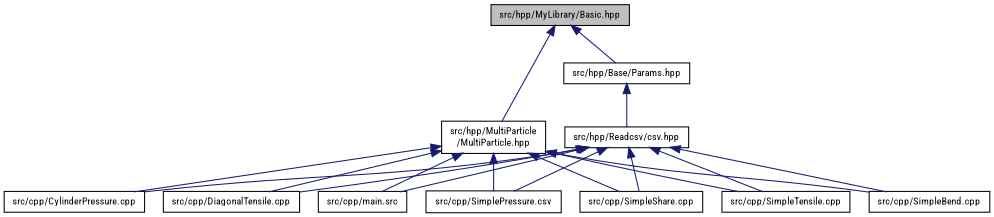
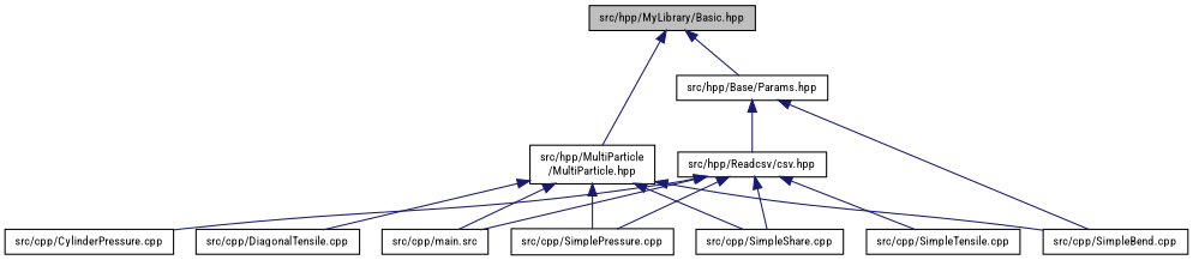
  digraph {
    fontname="Roboto Condensed"
    node [color=black fillcolor=white fontname="Roboto Condensed" fontsize=10 shape=record style=filled]
    edge [color=midnightblue dir=back fontname="Roboto Condensed" fontsize=10 labelfontname=Helvetica labelfontsize=10 style=solid]
    n1 [fillcolor=grey75 fontcolor=black height=0.2 label="src/hpp/MyLibrary/Basic.hpp" width=0.4]
    n2 [height=0.2 label="src/hpp/Base/Params.hpp" width=0.4]
    n3 [height=0.2 label="src/hpp/MultiParticle\l/MultiParticle.hpp" width=0.4]
    n4 [height=0.2 label="src/hpp/Readcsv/csv.hpp" width=0.4]
    n5 [height=0.2 label="src/cpp/CylinderPressure.cpp" width=0.4]
    n6 [height=0.2 label="src/cpp/DiagonalTensile.cpp" width=0.4]
    n7 [height=0.2 label="src/cpp/main.src" width=0.4]
    n8 [height=0.2 label="src/cpp/SimpleBend.cpp" width=0.4]
-   n9 [height=0.2 label="src/cpp/SimplePressure.csv" width=0.4]
+   n9 [height=0.2 label="src/cpp/SimplePressure.cpp" width=0.4]
    n10 [height=0.2 label="src/cpp/SimpleShare.cpp" width=0.4]
    n11 [height=0.2 label="src/cpp/SimpleTensile.cpp" width=0.4]
    n1 -> n2
    n1 -> n3
    n2 -> n4
-   n3 -> n5
    n3 -> n6
    n3 -> n7
    n3 -> n8
    n3 -> n9
    n3 -> n10
-   n3 -> n11
    n4 -> n5
-   n4 -> n6
    n4 -> n7
-   n4 -> n8
+   n2 -> n8
    n4 -> n9
    n4 -> n10
    n4 -> n11
  }
